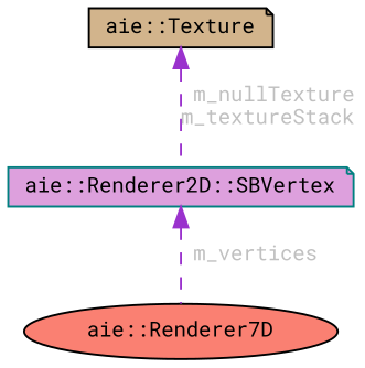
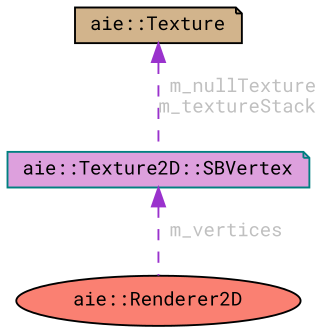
  digraph {
    fontname="Roboto Mono"
    node [color=black fontname="Roboto Mono" fontsize=10 shape=note style=filled]
    edge [color=darkorchid3 dir=back fontcolor=grey fontname="Roboto Mono" fontsize=10 labelfontname=Helvetica labelfontsize=10 style=dashed]
-   n1 [fillcolor=salmon fontcolor=black height=0.2 label="aie::Renderer7D" shape=ellipse width=0.4]
+   n1 [fillcolor=salmon fontcolor=black height=0.2 label="aie::Renderer2D" shape=ellipse width=0.4]
    n2 [fillcolor=tan height=0.2 label="aie::Texture" width=0.4]
-   n3 [color=teal fillcolor=plum height=0.2 label="aie::Renderer2D::SBVertex" width=0.4]
+   n3 [color=teal fillcolor=plum height=0.2 label="aie::Texture2D::SBVertex" width=0.4]
    n2 -> n3 [label=" m_nullTexture\nm_textureStack"]
    n3 -> n1 [label=" m_vertices"]
  }
